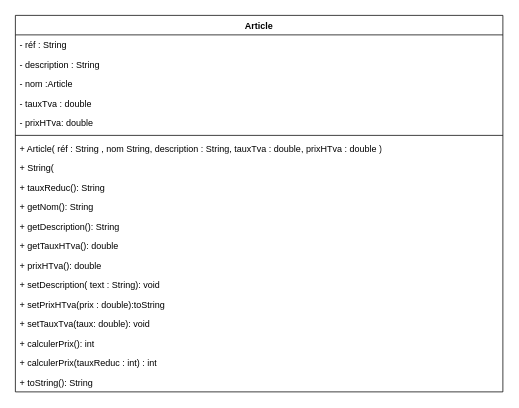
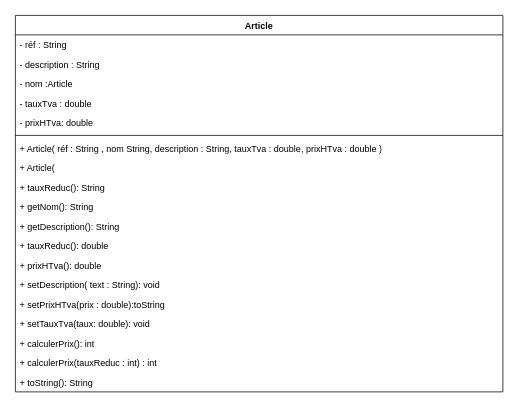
  <mxCell id="0" />
  <mxCell id="1" parent="0" />
  <mxCell id="2" value="&lt;font style=&quot;vertical-align: inherit;&quot;&gt;&lt;font style=&quot;vertical-align: inherit;&quot;&gt;Article&lt;/font&gt;&lt;/font&gt;" style="swimlane;fontStyle=1;align=center;verticalAlign=top;childLayout=stackLayout;horizontal=1;startSize=26;horizontalStack=0;resizeParent=1;resizeParentMax=0;resizeLast=0;collapsible=1;marginBottom=0;whiteSpace=wrap;html=1;" vertex="1" parent="1"><mxGeometry x="20" y="20" width="650" height="502" as="geometry" /></mxCell>
  <mxCell id="3" value="&lt;font style=&quot;vertical-align: inherit;&quot;&gt;&lt;font style=&quot;vertical-align: inherit;&quot;&gt;&lt;font style=&quot;vertical-align: inherit;&quot;&gt;&lt;font style=&quot;vertical-align: inherit;&quot;&gt;&lt;font style=&quot;vertical-align: inherit;&quot;&gt;&lt;font style=&quot;vertical-align: inherit;&quot;&gt;&lt;font style=&quot;vertical-align: inherit;&quot;&gt;&lt;font style=&quot;vertical-align: inherit;&quot;&gt;- réf : String&lt;/font&gt;&lt;/font&gt;&lt;/font&gt;&lt;/font&gt;&lt;/font&gt;&lt;/font&gt;&lt;/font&gt;&lt;/font&gt;" style="text;strokeColor=none;fillColor=none;align=left;verticalAlign=top;spacingLeft=4;spacingRight=4;overflow=hidden;rotatable=0;points=[[0,0.5],[1,0.5]];portConstraint=eastwest;whiteSpace=wrap;html=1;" vertex="1" parent="2"><mxGeometry y="26" width="650" height="26" as="geometry" /></mxCell>
  <mxCell id="4" value="&lt;font style=&quot;vertical-align: inherit;&quot;&gt;&lt;font style=&quot;vertical-align: inherit;&quot;&gt;- description : String&lt;/font&gt;&lt;/font&gt;" style="text;strokeColor=none;fillColor=none;align=left;verticalAlign=top;spacingLeft=4;spacingRight=4;overflow=hidden;rotatable=0;points=[[0,0.5],[1,0.5]];portConstraint=eastwest;whiteSpace=wrap;html=1;" vertex="1" parent="2"><mxGeometry y="52" width="650" height="26" as="geometry" /></mxCell>
  <mxCell id="5" value="&lt;font style=&quot;vertical-align: inherit;&quot;&gt;&lt;font style=&quot;vertical-align: inherit;&quot;&gt;- nom :Article&lt;/font&gt;&lt;/font&gt;" style="text;strokeColor=none;fillColor=none;align=left;verticalAlign=top;spacingLeft=4;spacingRight=4;overflow=hidden;rotatable=0;points=[[0,0.5],[1,0.5]];portConstraint=eastwest;whiteSpace=wrap;html=1;" vertex="1" parent="2"><mxGeometry y="78" width="650" height="26" as="geometry" /></mxCell>
  <mxCell id="6" value="&lt;font style=&quot;vertical-align: inherit;&quot;&gt;&lt;font style=&quot;vertical-align: inherit;&quot;&gt;&lt;font style=&quot;vertical-align: inherit;&quot;&gt;&lt;font style=&quot;vertical-align: inherit;&quot;&gt;&lt;font style=&quot;vertical-align: inherit;&quot;&gt;&lt;font style=&quot;vertical-align: inherit;&quot;&gt;&lt;font style=&quot;vertical-align: inherit;&quot;&gt;&lt;font style=&quot;vertical-align: inherit;&quot;&gt;- tauxTva : double&lt;/font&gt;&lt;/font&gt;&lt;/font&gt;&lt;/font&gt;&lt;/font&gt;&lt;/font&gt;&lt;/font&gt;&lt;/font&gt;" style="text;strokeColor=none;fillColor=none;align=left;verticalAlign=top;spacingLeft=4;spacingRight=4;overflow=hidden;rotatable=0;points=[[0,0.5],[1,0.5]];portConstraint=eastwest;whiteSpace=wrap;html=1;" vertex="1" parent="2"><mxGeometry y="104" width="650" height="26" as="geometry" /></mxCell>
  <mxCell id="7" value="&lt;font style=&quot;vertical-align: inherit;&quot;&gt;&lt;font style=&quot;vertical-align: inherit;&quot;&gt;- prixHTva: double&lt;/font&gt;&lt;/font&gt;" style="text;strokeColor=none;fillColor=none;align=left;verticalAlign=top;spacingLeft=4;spacingRight=4;overflow=hidden;rotatable=0;points=[[0,0.5],[1,0.5]];portConstraint=eastwest;whiteSpace=wrap;html=1;" vertex="1" parent="2"><mxGeometry y="130" width="650" height="26" as="geometry" /></mxCell>
  <mxCell id="8" value="" style="line;strokeWidth=1;fillColor=none;align=left;verticalAlign=middle;spacingTop=-1;spacingLeft=3;spacingRight=3;rotatable=0;labelPosition=right;points=[];portConstraint=eastwest;strokeColor=inherit;" vertex="1" parent="2"><mxGeometry y="156" width="650" height="8" as="geometry" /></mxCell>
  <mxCell id="9" value="&lt;font style=&quot;vertical-align: inherit;&quot;&gt;&lt;font style=&quot;vertical-align: inherit;&quot;&gt;&lt;font style=&quot;vertical-align: inherit;&quot;&gt;&lt;font style=&quot;vertical-align: inherit;&quot;&gt;&lt;font style=&quot;vertical-align: inherit;&quot;&gt;&lt;font style=&quot;vertical-align: inherit;&quot;&gt;&lt;font style=&quot;vertical-align: inherit;&quot;&gt;&lt;font style=&quot;vertical-align: inherit;&quot;&gt;&lt;font style=&quot;vertical-align: inherit;&quot;&gt;&lt;font style=&quot;vertical-align: inherit;&quot;&gt;&lt;font style=&quot;vertical-align: inherit;&quot;&gt;&lt;font style=&quot;vertical-align: inherit;&quot;&gt;&lt;font style=&quot;vertical-align: inherit;&quot;&gt;&lt;font style=&quot;vertical-align: inherit;&quot;&gt;+ Article( réf : String , nom String, description : String, tauxTva : double, prixHTva : double &lt;/font&gt;&lt;/font&gt;&lt;/font&gt;&lt;/font&gt;&lt;/font&gt;&lt;/font&gt;&lt;/font&gt;&lt;/font&gt;&lt;/font&gt;&lt;/font&gt;&lt;font style=&quot;vertical-align: inherit;&quot;&gt;&lt;font style=&quot;vertical-align: inherit;&quot;&gt;&lt;font style=&quot;vertical-align: inherit;&quot;&gt;&lt;font style=&quot;vertical-align: inherit;&quot;&gt;&lt;font style=&quot;vertical-align: inherit;&quot;&gt;&lt;font style=&quot;vertical-align: inherit;&quot;&gt;&lt;font style=&quot;vertical-align: inherit;&quot;&gt;&lt;font style=&quot;vertical-align: inherit;&quot;&gt;&lt;font style=&quot;vertical-align: inherit;&quot;&gt;&lt;font style=&quot;vertical-align: inherit;&quot;&gt;)&lt;/font&gt;&lt;/font&gt;&lt;/font&gt;&lt;/font&gt;&lt;/font&gt;&lt;/font&gt;&lt;/font&gt;&lt;/font&gt;&lt;/font&gt;&lt;/font&gt;&lt;/font&gt;&lt;/font&gt;&lt;/font&gt;&lt;/font&gt;" style="text;strokeColor=none;fillColor=none;align=left;verticalAlign=top;spacingLeft=4;spacingRight=4;overflow=hidden;rotatable=0;points=[[0,0.5],[1,0.5]];portConstraint=eastwest;whiteSpace=wrap;html=1;" vertex="1" parent="2"><mxGeometry y="164" width="650" height="26" as="geometry" /></mxCell>
- <mxCell id="10" value="&lt;font style=&quot;vertical-align: inherit;&quot;&gt;&lt;font style=&quot;vertical-align: inherit;&quot;&gt;&lt;font style=&quot;vertical-align: inherit;&quot;&gt;&lt;font style=&quot;vertical-align: inherit;&quot;&gt;+ String(&lt;/font&gt;&lt;/font&gt;&lt;/font&gt;&lt;/font&gt;" style="text;strokeColor=none;fillColor=none;align=left;verticalAlign=top;spacingLeft=4;spacingRight=4;overflow=hidden;rotatable=0;points=[[0,0.5],[1,0.5]];portConstraint=eastwest;whiteSpace=wrap;html=1;" vertex="1" parent="2"><mxGeometry y="190" width="650" height="26" as="geometry" /></mxCell>
+ <mxCell id="10" value="&lt;font style=&quot;vertical-align: inherit;&quot;&gt;&lt;font style=&quot;vertical-align: inherit;&quot;&gt;&lt;font style=&quot;vertical-align: inherit;&quot;&gt;&lt;font style=&quot;vertical-align: inherit;&quot;&gt;+ Article(&lt;/font&gt;&lt;/font&gt;&lt;/font&gt;&lt;/font&gt;" style="text;strokeColor=none;fillColor=none;align=left;verticalAlign=top;spacingLeft=4;spacingRight=4;overflow=hidden;rotatable=0;points=[[0,0.5],[1,0.5]];portConstraint=eastwest;whiteSpace=wrap;html=1;" vertex="1" parent="2"><mxGeometry y="190" width="650" height="26" as="geometry" /></mxCell>
  <mxCell id="11" value="&lt;font style=&quot;vertical-align: inherit;&quot;&gt;&lt;font style=&quot;vertical-align: inherit;&quot;&gt;+ tauxReduc(): String&lt;/font&gt;&lt;/font&gt;" style="text;strokeColor=none;fillColor=none;align=left;verticalAlign=top;spacingLeft=4;spacingRight=4;overflow=hidden;rotatable=0;points=[[0,0.5],[1,0.5]];portConstraint=eastwest;whiteSpace=wrap;html=1;" vertex="1" parent="2"><mxGeometry y="216" width="650" height="26" as="geometry" /></mxCell>
  <mxCell id="12" value="&lt;font style=&quot;vertical-align: inherit;&quot;&gt;&lt;font style=&quot;vertical-align: inherit;&quot;&gt;+ getNom(): String&lt;/font&gt;&lt;/font&gt;" style="text;strokeColor=none;fillColor=none;align=left;verticalAlign=top;spacingLeft=4;spacingRight=4;overflow=hidden;rotatable=0;points=[[0,0.5],[1,0.5]];portConstraint=eastwest;whiteSpace=wrap;html=1;" vertex="1" parent="2"><mxGeometry y="242" width="650" height="26" as="geometry" /></mxCell>
  <mxCell id="13" value="&lt;font style=&quot;vertical-align: inherit;&quot;&gt;&lt;font style=&quot;vertical-align: inherit;&quot;&gt;+ getDescription(): String&lt;/font&gt;&lt;/font&gt;" style="text;strokeColor=none;fillColor=none;align=left;verticalAlign=top;spacingLeft=4;spacingRight=4;overflow=hidden;rotatable=0;points=[[0,0.5],[1,0.5]];portConstraint=eastwest;whiteSpace=wrap;html=1;" vertex="1" parent="2"><mxGeometry y="268" width="650" height="26" as="geometry" /></mxCell>
- <mxCell id="14" value="&lt;font style=&quot;vertical-align: inherit;&quot;&gt;&lt;font style=&quot;vertical-align: inherit;&quot;&gt;+ getTauxHTva(): double&lt;/font&gt;&lt;/font&gt;" style="text;strokeColor=none;fillColor=none;align=left;verticalAlign=top;spacingLeft=4;spacingRight=4;overflow=hidden;rotatable=0;points=[[0,0.5],[1,0.5]];portConstraint=eastwest;whiteSpace=wrap;html=1;" vertex="1" parent="2"><mxGeometry y="294" width="650" height="26" as="geometry" /></mxCell>
+ <mxCell id="14" value="&lt;font style=&quot;vertical-align: inherit;&quot;&gt;&lt;font style=&quot;vertical-align: inherit;&quot;&gt;+ tauxReduc(): double&lt;/font&gt;&lt;/font&gt;" style="text;strokeColor=none;fillColor=none;align=left;verticalAlign=top;spacingLeft=4;spacingRight=4;overflow=hidden;rotatable=0;points=[[0,0.5],[1,0.5]];portConstraint=eastwest;whiteSpace=wrap;html=1;" vertex="1" parent="2"><mxGeometry y="294" width="650" height="26" as="geometry" /></mxCell>
  <mxCell id="15" value="&lt;font style=&quot;vertical-align: inherit;&quot;&gt;&lt;font style=&quot;vertical-align: inherit;&quot;&gt;+ prixHTva(): double&lt;/font&gt;&lt;/font&gt;" style="text;strokeColor=none;fillColor=none;align=left;verticalAlign=top;spacingLeft=4;spacingRight=4;overflow=hidden;rotatable=0;points=[[0,0.5],[1,0.5]];portConstraint=eastwest;whiteSpace=wrap;html=1;" vertex="1" parent="2"><mxGeometry y="320" width="650" height="26" as="geometry" /></mxCell>
  <mxCell id="16" value="&lt;font style=&quot;vertical-align: inherit;&quot;&gt;&lt;font style=&quot;vertical-align: inherit;&quot;&gt;+ setDescription( text : String): void&lt;/font&gt;&lt;/font&gt;" style="text;strokeColor=none;fillColor=none;align=left;verticalAlign=top;spacingLeft=4;spacingRight=4;overflow=hidden;rotatable=0;points=[[0,0.5],[1,0.5]];portConstraint=eastwest;whiteSpace=wrap;html=1;" vertex="1" parent="2"><mxGeometry y="346" width="650" height="26" as="geometry" /></mxCell>
  <mxCell id="17" value="&lt;font style=&quot;vertical-align: inherit;&quot;&gt;&lt;font style=&quot;vertical-align: inherit;&quot;&gt;+ setPrixHTva(prix : double):toString&lt;/font&gt;&lt;/font&gt;" style="text;strokeColor=none;fillColor=none;align=left;verticalAlign=top;spacingLeft=4;spacingRight=4;overflow=hidden;rotatable=0;points=[[0,0.5],[1,0.5]];portConstraint=eastwest;whiteSpace=wrap;html=1;" vertex="1" parent="2"><mxGeometry y="372" width="650" height="26" as="geometry" /></mxCell>
  <mxCell id="18" value="&lt;font style=&quot;vertical-align: inherit;&quot;&gt;&lt;font style=&quot;vertical-align: inherit;&quot;&gt;+ setTauxTva(taux: double): void&lt;/font&gt;&lt;/font&gt;" style="text;strokeColor=none;fillColor=none;align=left;verticalAlign=top;spacingLeft=4;spacingRight=4;overflow=hidden;rotatable=0;points=[[0,0.5],[1,0.5]];portConstraint=eastwest;whiteSpace=wrap;html=1;" vertex="1" parent="2"><mxGeometry y="398" width="650" height="26" as="geometry" /></mxCell>
  <mxCell id="19" value="&lt;font style=&quot;vertical-align: inherit;&quot;&gt;&lt;font style=&quot;vertical-align: inherit;&quot;&gt;+ calculerPrix(): int&lt;/font&gt;&lt;/font&gt;" style="text;strokeColor=none;fillColor=none;align=left;verticalAlign=top;spacingLeft=4;spacingRight=4;overflow=hidden;rotatable=0;points=[[0,0.5],[1,0.5]];portConstraint=eastwest;whiteSpace=wrap;html=1;" vertex="1" parent="2"><mxGeometry y="424" width="650" height="26" as="geometry" /></mxCell>
  <mxCell id="20" value="&lt;font style=&quot;vertical-align: inherit;&quot;&gt;&lt;font style=&quot;vertical-align: inherit;&quot;&gt;&lt;font style=&quot;vertical-align: inherit;&quot;&gt;&lt;font style=&quot;vertical-align: inherit;&quot;&gt;+ calculerPrix(tauxReduc : int) : int&lt;/font&gt;&lt;/font&gt;&lt;/font&gt;&lt;/font&gt;" style="text;strokeColor=none;fillColor=none;align=left;verticalAlign=top;spacingLeft=4;spacingRight=4;overflow=hidden;rotatable=0;points=[[0,0.5],[1,0.5]];portConstraint=eastwest;whiteSpace=wrap;html=1;" vertex="1" parent="2"><mxGeometry y="450" width="650" height="26" as="geometry" /></mxCell>
  <mxCell id="21" value="&lt;font style=&quot;vertical-align: inherit;&quot;&gt;&lt;font style=&quot;vertical-align: inherit;&quot;&gt;&lt;font style=&quot;vertical-align: inherit;&quot;&gt;&lt;font style=&quot;vertical-align: inherit;&quot;&gt;&lt;font style=&quot;vertical-align: inherit;&quot;&gt;&lt;font style=&quot;vertical-align: inherit;&quot;&gt;+ toString(): String&lt;/font&gt;&lt;/font&gt;&lt;/font&gt;&lt;/font&gt;&lt;/font&gt;&lt;/font&gt;" style="text;strokeColor=none;fillColor=none;align=left;verticalAlign=top;spacingLeft=4;spacingRight=4;overflow=hidden;rotatable=0;points=[[0,0.5],[1,0.5]];portConstraint=eastwest;whiteSpace=wrap;html=1;" vertex="1" parent="2"><mxGeometry y="476" width="650" height="26" as="geometry" /></mxCell>
